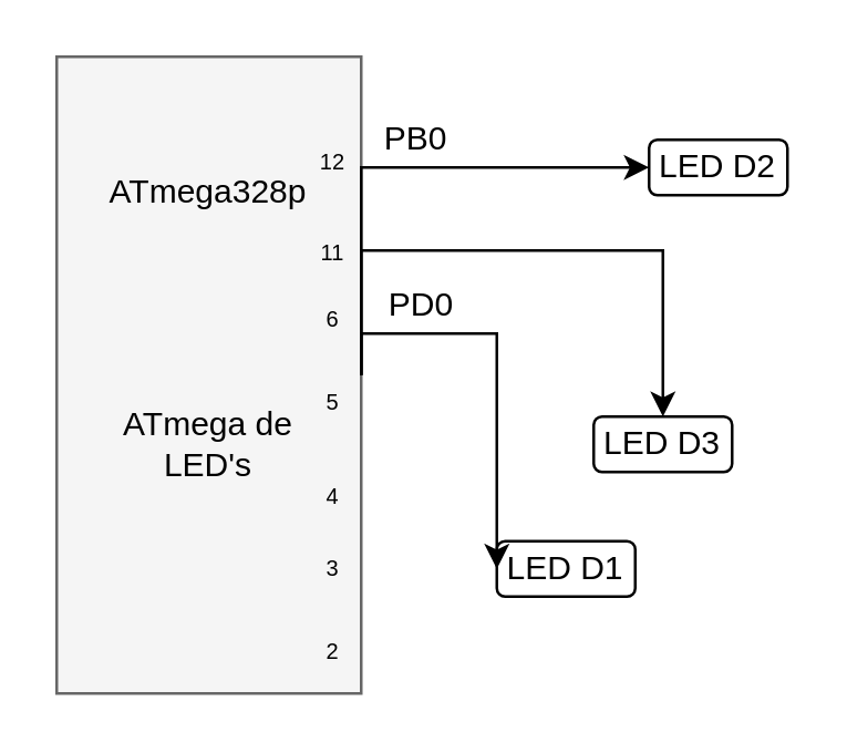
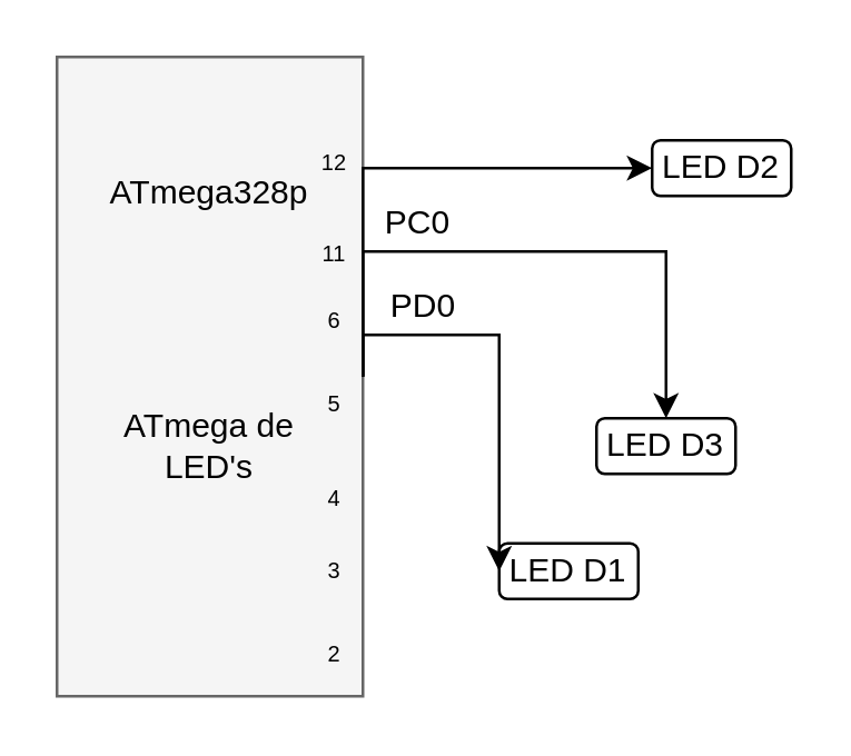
  <mxCell id="0" />
  <mxCell id="1" parent="0" />
  <mxCell id="2" value="" style="group" parent="1" vertex="1" connectable="0"><mxGeometry x="20" y="20" width="264" height="230" as="geometry" /></mxCell>
  <mxCell id="3" value="LED D2" style="rounded=1;whiteSpace=wrap;html=1;" parent="2" vertex="1"><mxGeometry x="214" y="30" width="50" height="20" as="geometry" /></mxCell>
  <mxCell id="4" value="LED D3" style="rounded=1;whiteSpace=wrap;html=1;" parent="2" vertex="1"><mxGeometry x="194" y="130" width="50" height="20" as="geometry" /></mxCell>
  <mxCell id="5" value="LED D1" style="rounded=1;whiteSpace=wrap;html=1;" parent="2" vertex="1"><mxGeometry x="159" y="175" width="50" height="20" as="geometry" /></mxCell>
  <mxCell id="6" value="" style="group" parent="2" vertex="1" connectable="0"><mxGeometry width="110" height="230" as="geometry" /></mxCell>
  <mxCell id="7" value="" style="rounded=0;whiteSpace=wrap;html=1;fillColor=#f5f5f5;strokeColor=#666666;fontColor=#333333;" parent="6" vertex="1"><mxGeometry width="110.0" height="230" as="geometry" /></mxCell>
  <mxCell id="8" value="ATmega328p" style="text;html=1;strokeColor=none;fillColor=none;align=center;verticalAlign=middle;whiteSpace=wrap;rounded=0;" parent="6" vertex="1"><mxGeometry x="9.167" y="32.857" width="91.667" height="32.857" as="geometry" /></mxCell>
  <mxCell id="9" value="ATmega de LED's" style="text;html=1;strokeColor=none;fillColor=none;align=center;verticalAlign=middle;whiteSpace=wrap;rounded=0;" parent="6" vertex="1"><mxGeometry x="12.222" y="115" width="85.556" height="49.286" as="geometry" /></mxCell>
  <mxCell id="10" value="12" style="text;html=1;strokeColor=none;fillColor=none;align=center;verticalAlign=middle;whiteSpace=wrap;rounded=0;fontSize=8;" parent="6" vertex="1"><mxGeometry x="90" y="32.86" width="20" height="10" as="geometry" /></mxCell>
  <mxCell id="11" value="11" style="text;html=1;strokeColor=none;fillColor=none;align=center;verticalAlign=middle;whiteSpace=wrap;rounded=0;fontSize=8;" parent="6" vertex="1"><mxGeometry x="90" y="65.71" width="20" height="10" as="geometry" /></mxCell>
  <mxCell id="12" value="6" style="text;html=1;strokeColor=none;fillColor=none;align=center;verticalAlign=middle;whiteSpace=wrap;rounded=0;fontSize=8;" parent="6" vertex="1"><mxGeometry x="90" y="90" width="20" height="10" as="geometry" /></mxCell>
  <mxCell id="13" value="5" style="text;html=1;strokeColor=none;fillColor=none;align=center;verticalAlign=middle;whiteSpace=wrap;rounded=0;fontSize=8;" parent="6" vertex="1"><mxGeometry x="90" y="120" width="20" height="10" as="geometry" /></mxCell>
  <mxCell id="14" value="4" style="text;html=1;strokeColor=none;fillColor=none;align=center;verticalAlign=middle;whiteSpace=wrap;rounded=0;fontSize=8;" parent="6" vertex="1"><mxGeometry x="90" y="154.29" width="20" height="10" as="geometry" /></mxCell>
  <mxCell id="15" value="3" style="text;html=1;strokeColor=none;fillColor=none;align=center;verticalAlign=middle;whiteSpace=wrap;rounded=0;fontSize=8;" parent="6" vertex="1"><mxGeometry x="90" y="180" width="20" height="10" as="geometry" /></mxCell>
  <mxCell id="16" value="2" style="text;html=1;strokeColor=none;fillColor=none;align=center;verticalAlign=middle;whiteSpace=wrap;rounded=0;fontSize=8;" parent="6" vertex="1"><mxGeometry x="90" y="210" width="20" height="10" as="geometry" /></mxCell>
  <mxCell id="17" style="edgeStyle=orthogonalEdgeStyle;rounded=0;orthogonalLoop=1;jettySize=auto;html=1;exitX=1;exitY=0.5;exitDx=0;exitDy=0;entryX=0;entryY=0.5;entryDx=0;entryDy=0;" parent="2" source="7" target="3" edge="1"><mxGeometry relative="1" as="geometry"><Array as="points"><mxPoint x="110" y="40" /></Array></mxGeometry></mxCell>
  <mxCell id="18" style="edgeStyle=orthogonalEdgeStyle;rounded=0;orthogonalLoop=1;jettySize=auto;html=1;exitX=1;exitY=0.5;exitDx=0;exitDy=0;" parent="2" source="7" target="4" edge="1"><mxGeometry relative="1" as="geometry"><Array as="points"><mxPoint x="110" y="70" /></Array></mxGeometry></mxCell>
  <mxCell id="19" style="edgeStyle=orthogonalEdgeStyle;rounded=0;orthogonalLoop=1;jettySize=auto;html=1;exitX=1;exitY=0.5;exitDx=0;exitDy=0;entryX=0;entryY=0.5;entryDx=0;entryDy=0;" parent="2" source="7" target="5" edge="1"><mxGeometry relative="1" as="geometry"><Array as="points"><mxPoint x="110" y="100" /></Array></mxGeometry></mxCell>
  <mxCell id="20" value="PD0" style="text;html=1;strokeColor=none;fillColor=none;align=center;verticalAlign=middle;whiteSpace=wrap;rounded=0;" parent="2" vertex="1"><mxGeometry x="112" y="80" width="40" height="20" as="geometry" /></mxCell>
- <mxCell id="22" value="PB0" style="text;html=1;strokeColor=none;fillColor=none;align=center;verticalAlign=middle;whiteSpace=wrap;rounded=0;" parent="2" vertex="1"><mxGeometry x="110" y="20" width="40" height="20" as="geometry" /></mxCell>
+ <mxCell id="21" value="PC0" style="text;html=1;strokeColor=none;fillColor=none;align=center;verticalAlign=middle;whiteSpace=wrap;rounded=0;" parent="2" vertex="1"><mxGeometry x="110" y="50" width="40" height="20" as="geometry" /></mxCell>
